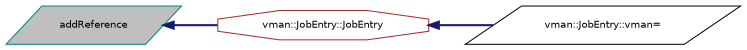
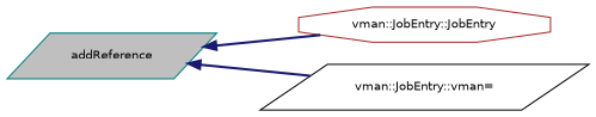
  digraph {
    rankdir=LR
    node [fontname=Helvetica fontsize=10 shape=parallelogram]
    edge [color=midnightblue dir=back fontname=Helvetica fontsize=10 labelfontname=Helvetica labelfontsize=10 style=bold]
    n1 [color=teal fillcolor=grey75 fontcolor=black height=0.2 label=addReference style=filled width=0.4]
    n2 [color=brown height=0.2 label="vman::JobEntry::JobEntry" shape=octagon width=0.4]
    n3 [color=black height=0.2 label="vman::JobEntry::vman=" width=0.4]
    n1 -> n2
-   n2 -> n3
+   n1 -> n3
  }
